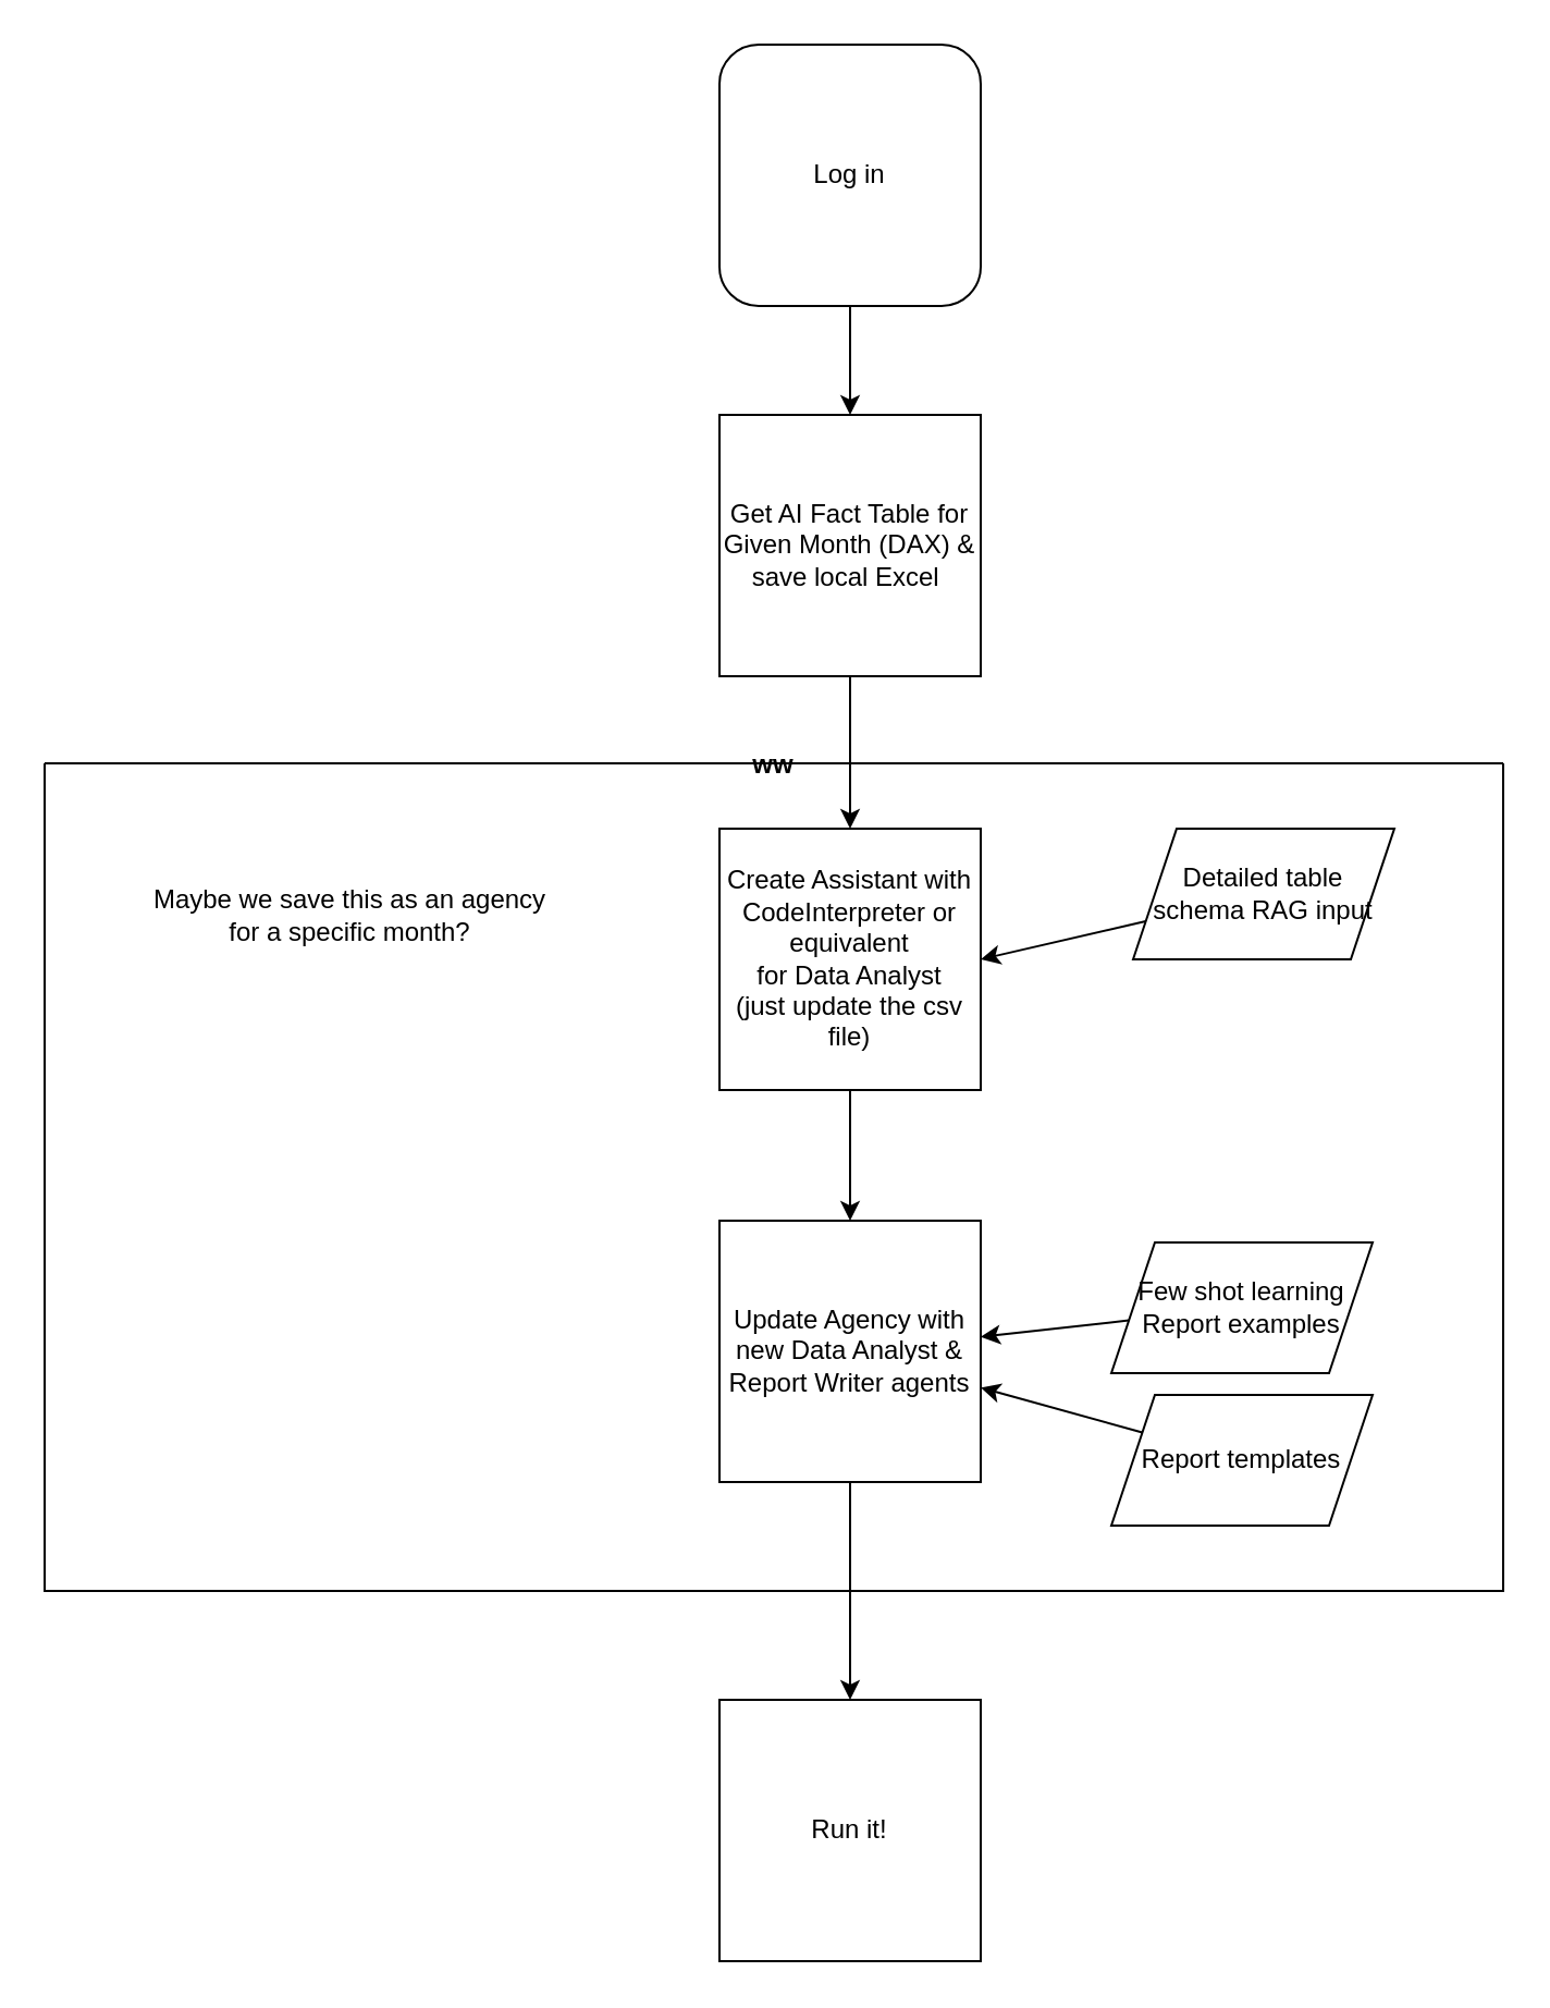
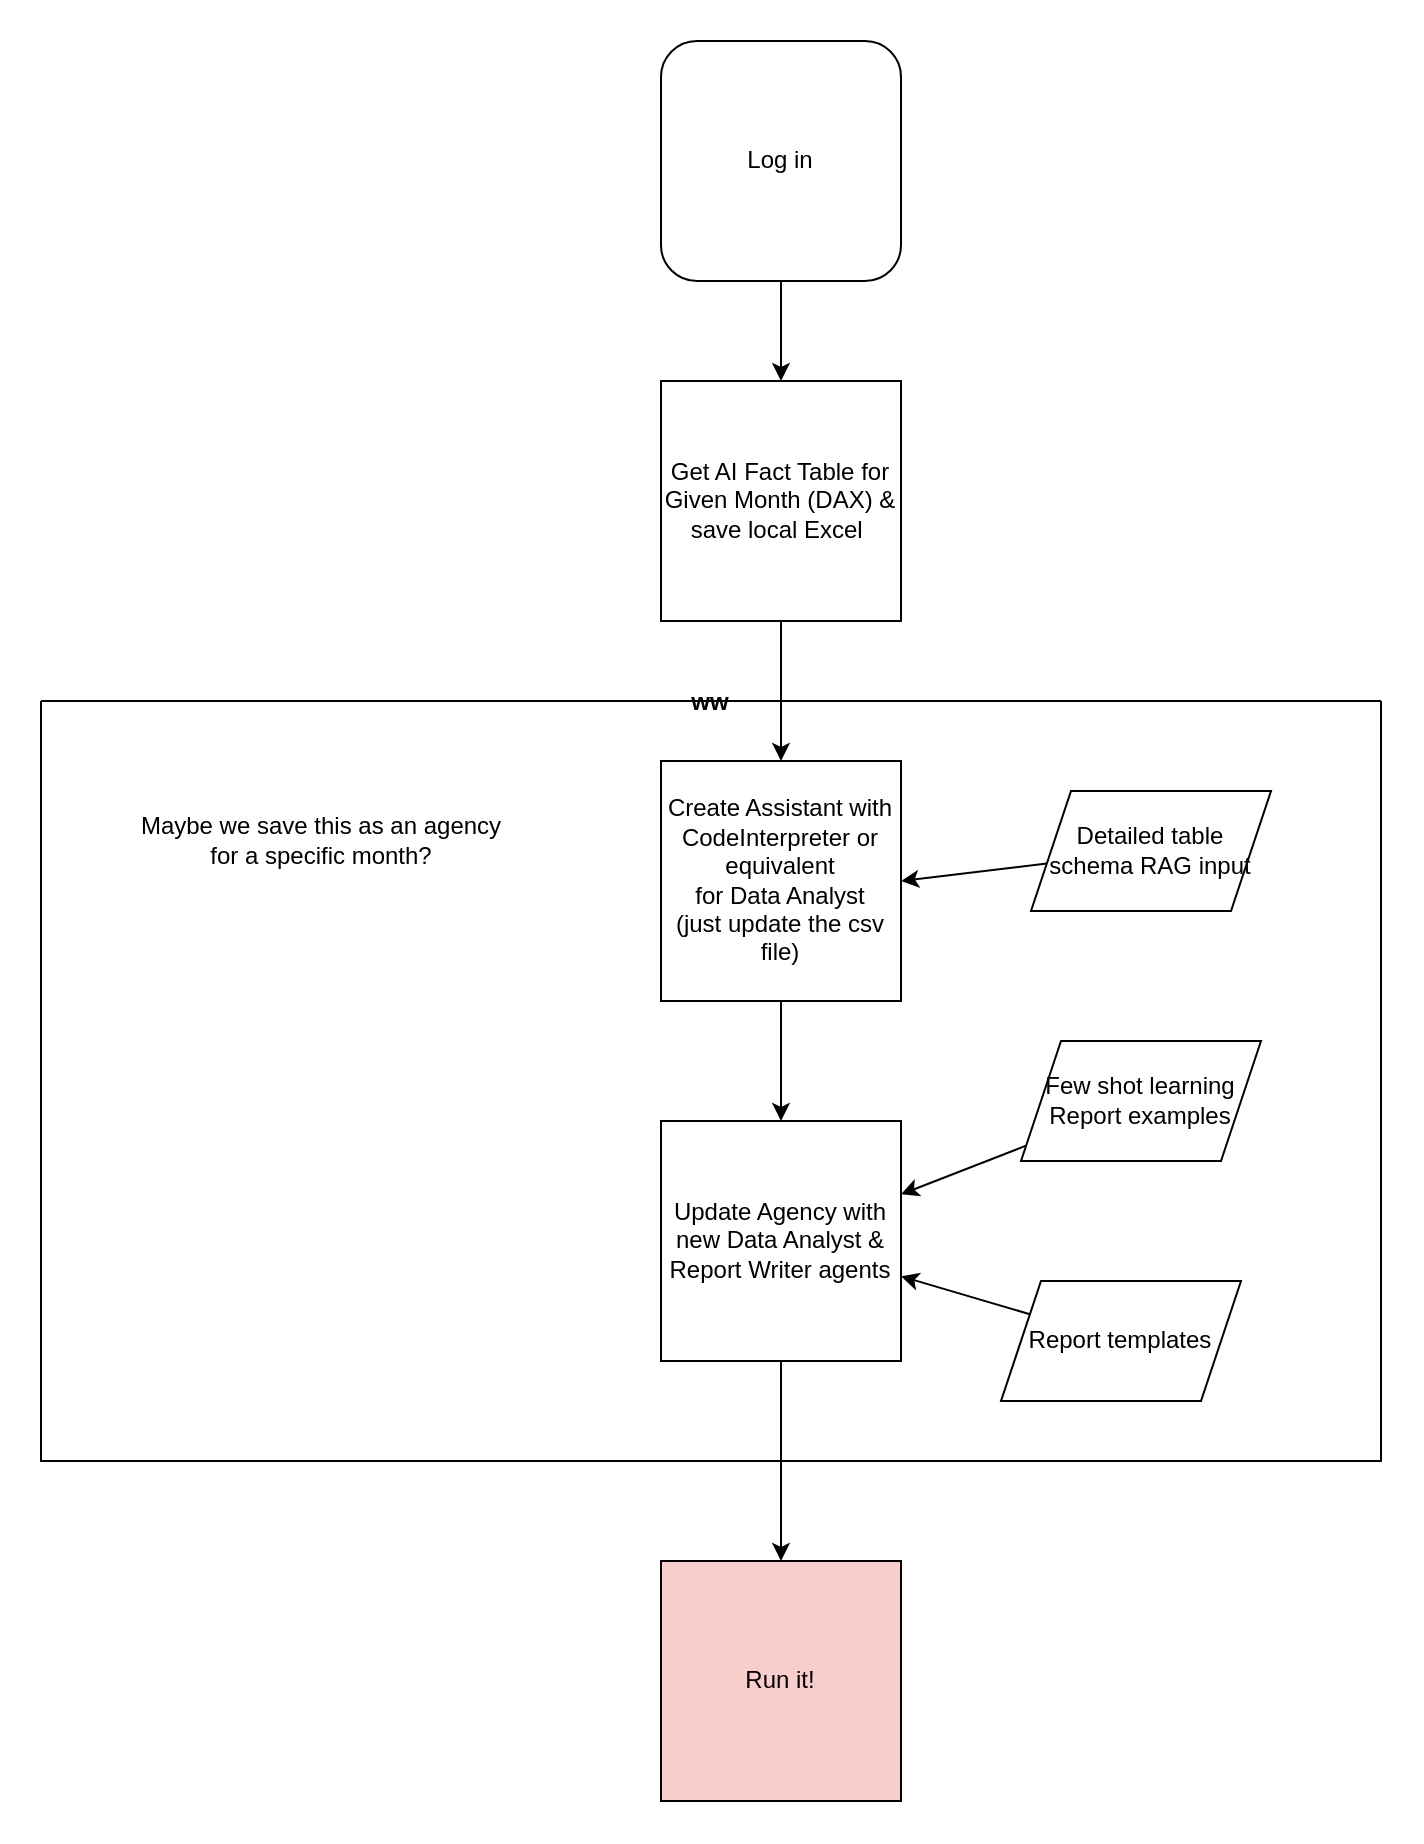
  <mxCell id="0" />
  <mxCell id="1" parent="0" />
  <mxCell id="2" value="" style="edgeStyle=none;html=1;" edge="1" parent="1" source="3" target="5"><mxGeometry relative="1" as="geometry" /></mxCell>
  <mxCell id="3" value="Log in" style="whiteSpace=wrap;html=1;aspect=fixed;rounded=1;" vertex="1" parent="1"><mxGeometry x="330" y="20" width="120" height="120" as="geometry" /></mxCell>
  <mxCell id="4" value="" style="edgeStyle=none;html=1;" edge="1" parent="1" source="5" target="7"><mxGeometry relative="1" as="geometry" /></mxCell>
  <mxCell id="5" value="Get AI Fact Table for Given Month (DAX) &amp;amp; save local Excel&amp;nbsp;" style="whiteSpace=wrap;html=1;aspect=fixed;" vertex="1" parent="1"><mxGeometry x="330" y="190" width="120" height="120" as="geometry" /></mxCell>
  <mxCell id="6" value="" style="edgeStyle=none;html=1;" edge="1" parent="1" source="7" target="9"><mxGeometry relative="1" as="geometry" /></mxCell>
  <mxCell id="7" value="Create Assistant with CodeInterpreter or equivalent&lt;br&gt;for Data Analyst&lt;br&gt;(just update the csv file)" style="whiteSpace=wrap;html=1;aspect=fixed;" vertex="1" parent="1"><mxGeometry x="330" y="380" width="120" height="120" as="geometry" /></mxCell>
  <mxCell id="8" value="" style="edgeStyle=none;html=1;" edge="1" parent="1" source="9" target="10"><mxGeometry relative="1" as="geometry" /></mxCell>
  <mxCell id="9" value="Update Agency with new Data Analyst &amp;amp; Report Writer agents" style="whiteSpace=wrap;html=1;aspect=fixed;" vertex="1" parent="1"><mxGeometry x="330" y="560" width="120" height="120" as="geometry" /></mxCell>
- <mxCell id="10" value="Run it!" style="whiteSpace=wrap;html=1;aspect=fixed;" vertex="1" parent="1"><mxGeometry x="330" y="780" width="120" height="120" as="geometry" /></mxCell>
+ <mxCell id="10" value="Run it!" style="whiteSpace=wrap;html=1;aspect=fixed;fillColor=#f8cecc;" vertex="1" parent="1"><mxGeometry x="330" y="780" width="120" height="120" as="geometry" /></mxCell>
  <mxCell id="11" style="edgeStyle=none;html=1;entryX=1;entryY=0.5;entryDx=0;entryDy=0;" edge="1" parent="1" source="15" target="7"><mxGeometry relative="1" as="geometry" /></mxCell>
  <mxCell id="12" value="" style="edgeStyle=none;html=1;" edge="1" parent="1" source="16" target="9"><mxGeometry relative="1" as="geometry" /></mxCell>
  <mxCell id="13" value="" style="edgeStyle=none;html=1;" edge="1" parent="1" source="17" target="9"><mxGeometry relative="1" as="geometry" /></mxCell>
  <mxCell id="14" value="ww" style="swimlane;startSize=0;" vertex="1" parent="1"><mxGeometry x="20" y="350" width="670" height="380" as="geometry" /></mxCell>
- <mxCell id="15" value="Detailed table schema RAG input" style="shape=parallelogram;perimeter=parallelogramPerimeter;whiteSpace=wrap;html=1;fixedSize=1;" vertex="1" parent="14"><mxGeometry x="500" y="30" width="120" height="60" as="geometry" /></mxCell>
- <mxCell id="16" value="Few shot learning Report examples" style="shape=parallelogram;perimeter=parallelogramPerimeter;whiteSpace=wrap;html=1;fixedSize=1;" vertex="1" parent="14"><mxGeometry x="490" y="220" width="120" height="60" as="geometry" /></mxCell>
- <mxCell id="17" value="Report templates" style="shape=parallelogram;perimeter=parallelogramPerimeter;whiteSpace=wrap;html=1;fixedSize=1;" vertex="1" parent="14"><mxGeometry x="490" y="290" width="120" height="60" as="geometry" /></mxCell>
+ <mxCell id="15" value="Detailed table schema RAG input" style="shape=parallelogram;perimeter=parallelogramPerimeter;whiteSpace=wrap;html=1;fixedSize=1;" vertex="1" parent="14"><mxGeometry x="495" y="45" width="120" height="60" as="geometry" /></mxCell>
+ <mxCell id="16" value="Few shot learning Report examples" style="shape=parallelogram;perimeter=parallelogramPerimeter;whiteSpace=wrap;html=1;fixedSize=1;" vertex="1" parent="14"><mxGeometry x="490" y="170" width="120" height="60" as="geometry" /></mxCell>
+ <mxCell id="17" value="Report templates" style="shape=parallelogram;perimeter=parallelogramPerimeter;whiteSpace=wrap;html=1;fixedSize=1;" vertex="1" parent="14"><mxGeometry x="480" y="290" width="120" height="60" as="geometry" /></mxCell>
  <mxCell id="18" value="Maybe we save this as an agency&lt;br&gt;for a specific month?" style="text;html=1;align=center;verticalAlign=middle;resizable=0;points=[];autosize=1;strokeColor=none;fillColor=none;" vertex="1" parent="1"><mxGeometry x="60" y="400" width="200" height="40" as="geometry" /></mxCell>
